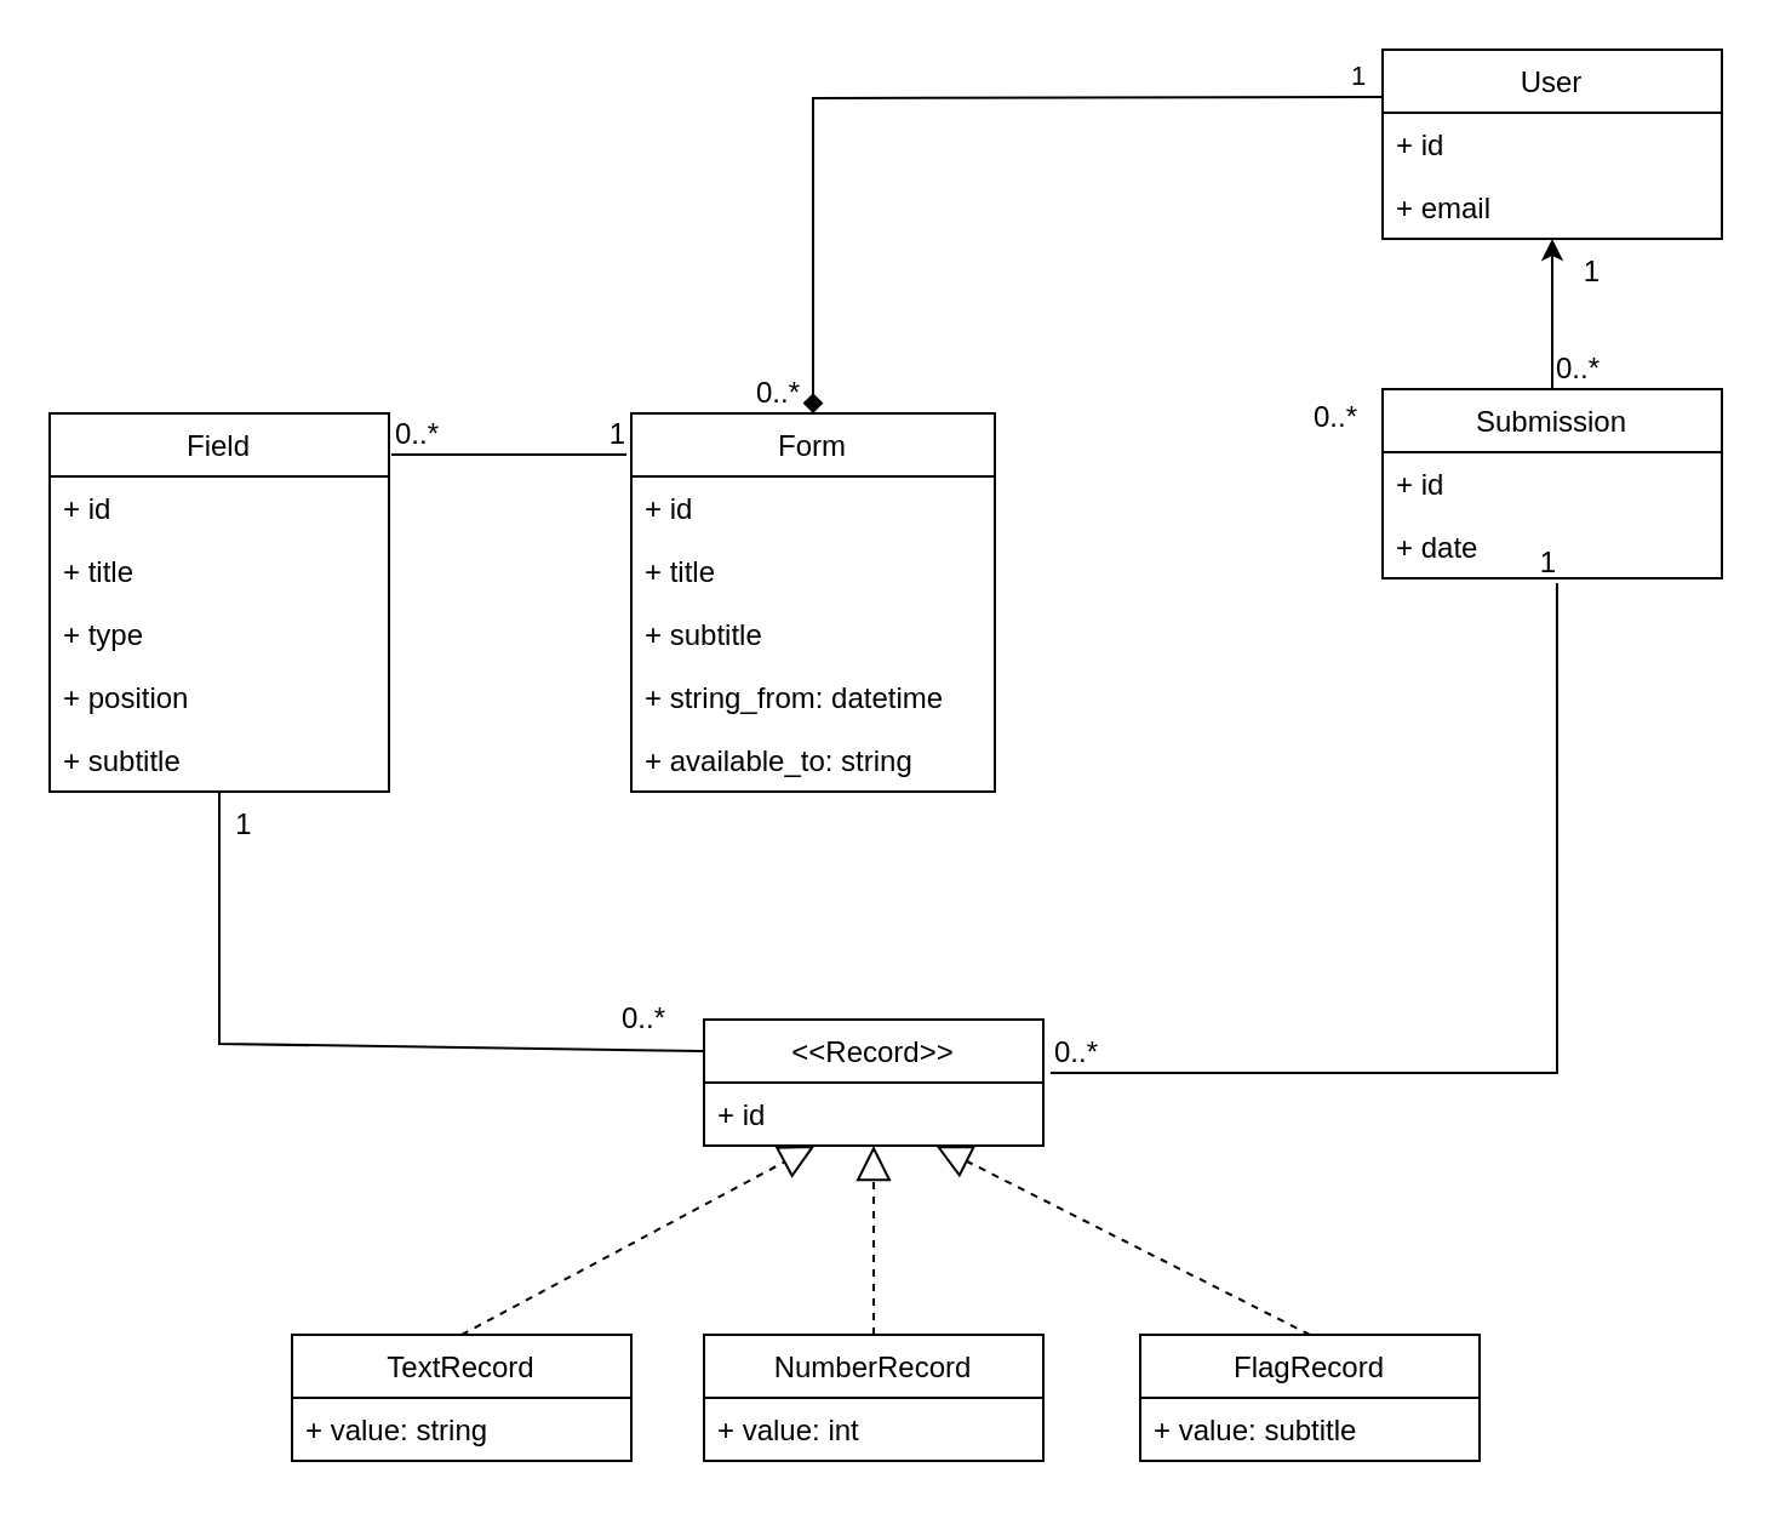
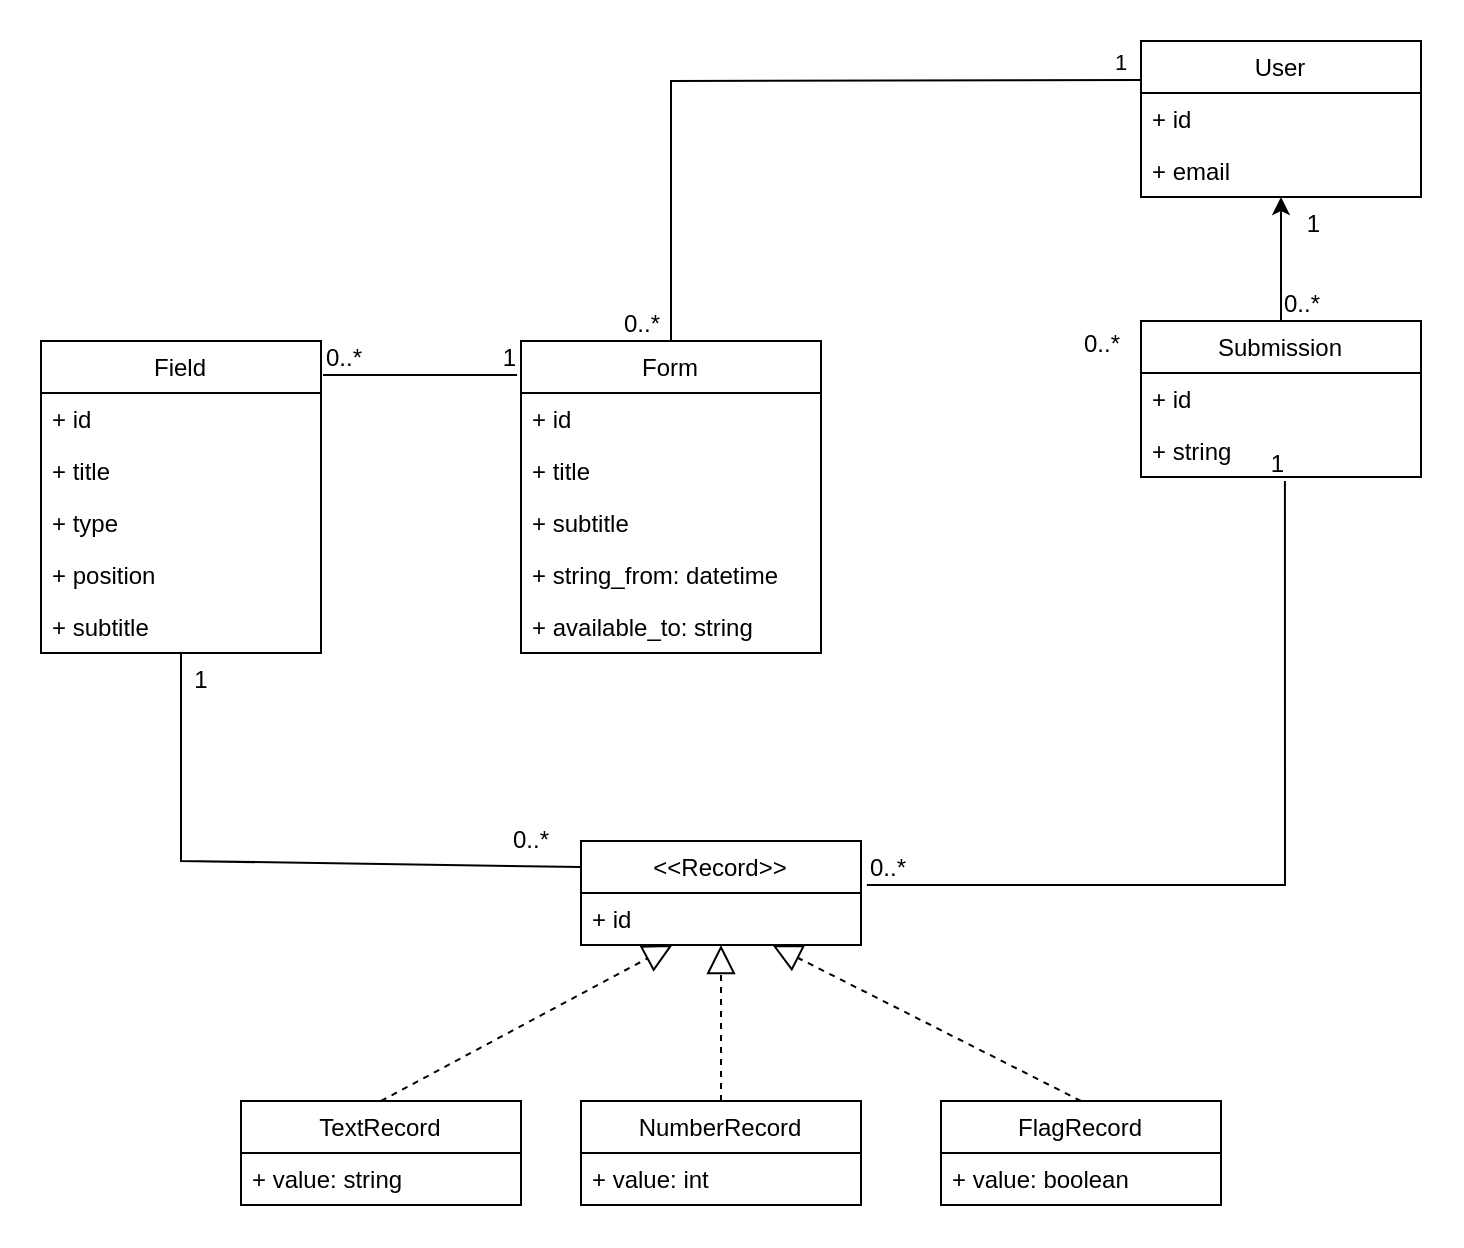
  <mxCell id="0" />
  <mxCell id="1" parent="0" />
  <mxCell id="2" value="Form" style="swimlane;fontStyle=0;childLayout=stackLayout;horizontal=1;startSize=26;fillColor=none;horizontalStack=0;resizeParent=1;resizeParentMax=0;resizeLast=0;collapsible=1;marginBottom=0;" vertex="1" parent="1"><mxGeometry x="260" y="170" width="150" height="156" as="geometry" /></mxCell>
  <mxCell id="3" value="+ id" style="text;strokeColor=none;fillColor=none;align=left;verticalAlign=top;spacingLeft=4;spacingRight=4;overflow=hidden;rotatable=0;points=[[0,0.5],[1,0.5]];portConstraint=eastwest;" vertex="1" parent="2"><mxGeometry y="26" width="150" height="26" as="geometry" /></mxCell>
  <mxCell id="4" value="+ title" style="text;strokeColor=none;fillColor=none;align=left;verticalAlign=top;spacingLeft=4;spacingRight=4;overflow=hidden;rotatable=0;points=[[0,0.5],[1,0.5]];portConstraint=eastwest;" vertex="1" parent="2"><mxGeometry y="52" width="150" height="26" as="geometry" /></mxCell>
  <mxCell id="5" value="+ subtitle" style="text;strokeColor=none;fillColor=none;align=left;verticalAlign=top;spacingLeft=4;spacingRight=4;overflow=hidden;rotatable=0;points=[[0,0.5],[1,0.5]];portConstraint=eastwest;" vertex="1" parent="2"><mxGeometry y="78" width="150" height="26" as="geometry" /></mxCell>
  <mxCell id="6" value="+ string_from: datetime" style="text;strokeColor=none;fillColor=none;align=left;verticalAlign=top;spacingLeft=4;spacingRight=4;overflow=hidden;rotatable=0;points=[[0,0.5],[1,0.5]];portConstraint=eastwest;" vertex="1" parent="2"><mxGeometry y="104" width="150" height="26" as="geometry" /></mxCell>
  <mxCell id="7" value="+ available_to: string" style="text;strokeColor=none;fillColor=none;align=left;verticalAlign=top;spacingLeft=4;spacingRight=4;overflow=hidden;rotatable=0;points=[[0,0.5],[1,0.5]];portConstraint=eastwest;" vertex="1" parent="2"><mxGeometry y="130" width="150" height="26" as="geometry" /></mxCell>
  <mxCell id="8" value="User" style="swimlane;fontStyle=0;childLayout=stackLayout;horizontal=1;startSize=26;fillColor=none;horizontalStack=0;resizeParent=1;resizeParentMax=0;resizeLast=0;collapsible=1;marginBottom=0;" vertex="1" parent="1"><mxGeometry x="570" y="20" width="140" height="78" as="geometry" /></mxCell>
  <mxCell id="9" value="+ id" style="text;strokeColor=none;fillColor=none;align=left;verticalAlign=top;spacingLeft=4;spacingRight=4;overflow=hidden;rotatable=0;points=[[0,0.5],[1,0.5]];portConstraint=eastwest;" vertex="1" parent="8"><mxGeometry y="26" width="140" height="26" as="geometry" /></mxCell>
  <mxCell id="10" value="+ email" style="text;strokeColor=none;fillColor=none;align=left;verticalAlign=top;spacingLeft=4;spacingRight=4;overflow=hidden;rotatable=0;points=[[0,0.5],[1,0.5]];portConstraint=eastwest;" vertex="1" parent="8"><mxGeometry y="52" width="140" height="26" as="geometry" /></mxCell>
  <mxCell id="11" value="&lt;&lt;Record&gt;&gt;" style="swimlane;fontStyle=0;childLayout=stackLayout;horizontal=1;startSize=26;fillColor=none;horizontalStack=0;resizeParent=1;resizeParentMax=0;resizeLast=0;collapsible=1;marginBottom=0;" vertex="1" parent="1"><mxGeometry x="290" y="420" width="140" height="52" as="geometry" /></mxCell>
  <mxCell id="12" value="+ id" style="text;strokeColor=none;fillColor=none;align=left;verticalAlign=top;spacingLeft=4;spacingRight=4;overflow=hidden;rotatable=0;points=[[0,0.5],[1,0.5]];portConstraint=eastwest;" vertex="1" parent="11"><mxGeometry y="26" width="140" height="26" as="geometry" /></mxCell>
  <mxCell id="13" value="Field" style="swimlane;fontStyle=0;childLayout=stackLayout;horizontal=1;startSize=26;fillColor=none;horizontalStack=0;resizeParent=1;resizeParentMax=0;resizeLast=0;collapsible=1;marginBottom=0;" vertex="1" parent="1"><mxGeometry x="20" y="170" width="140" height="156" as="geometry" /></mxCell>
  <mxCell id="14" value="+ id" style="text;strokeColor=none;fillColor=none;align=left;verticalAlign=top;spacingLeft=4;spacingRight=4;overflow=hidden;rotatable=0;points=[[0,0.5],[1,0.5]];portConstraint=eastwest;" vertex="1" parent="13"><mxGeometry y="26" width="140" height="26" as="geometry" /></mxCell>
  <mxCell id="15" value="+ title" style="text;strokeColor=none;fillColor=none;align=left;verticalAlign=top;spacingLeft=4;spacingRight=4;overflow=hidden;rotatable=0;points=[[0,0.5],[1,0.5]];portConstraint=eastwest;" vertex="1" parent="13"><mxGeometry y="52" width="140" height="26" as="geometry" /></mxCell>
  <mxCell id="16" value="+ type" style="text;strokeColor=none;fillColor=none;align=left;verticalAlign=top;spacingLeft=4;spacingRight=4;overflow=hidden;rotatable=0;points=[[0,0.5],[1,0.5]];portConstraint=eastwest;" vertex="1" parent="13"><mxGeometry y="78" width="140" height="26" as="geometry" /></mxCell>
  <mxCell id="17" value="+ position" style="text;strokeColor=none;fillColor=none;align=left;verticalAlign=top;spacingLeft=4;spacingRight=4;overflow=hidden;rotatable=0;points=[[0,0.5],[1,0.5]];portConstraint=eastwest;" vertex="1" parent="13"><mxGeometry y="104" width="140" height="26" as="geometry" /></mxCell>
  <mxCell id="18" value="+ subtitle" style="text;strokeColor=none;fillColor=none;align=left;verticalAlign=top;spacingLeft=4;spacingRight=4;overflow=hidden;rotatable=0;points=[[0,0.5],[1,0.5]];portConstraint=eastwest;" vertex="1" parent="13"><mxGeometry y="130" width="140" height="26" as="geometry" /></mxCell>
  <mxCell id="19" value="TextRecord" style="swimlane;fontStyle=0;childLayout=stackLayout;horizontal=1;startSize=26;fillColor=none;horizontalStack=0;resizeParent=1;resizeParentMax=0;resizeLast=0;collapsible=1;marginBottom=0;" vertex="1" parent="1"><mxGeometry x="120" y="550" width="140" height="52" as="geometry" /></mxCell>
  <mxCell id="20" value="+ value: string" style="text;strokeColor=none;fillColor=none;align=left;verticalAlign=top;spacingLeft=4;spacingRight=4;overflow=hidden;rotatable=0;points=[[0,0.5],[1,0.5]];portConstraint=eastwest;" vertex="1" parent="19"><mxGeometry y="26" width="140" height="26" as="geometry" /></mxCell>
  <mxCell id="21" value="NumberRecord" style="swimlane;fontStyle=0;childLayout=stackLayout;horizontal=1;startSize=26;fillColor=none;horizontalStack=0;resizeParent=1;resizeParentMax=0;resizeLast=0;collapsible=1;marginBottom=0;" vertex="1" parent="1"><mxGeometry x="290" y="550" width="140" height="52" as="geometry" /></mxCell>
  <mxCell id="22" value="+ value: int" style="text;strokeColor=none;fillColor=none;align=left;verticalAlign=top;spacingLeft=4;spacingRight=4;overflow=hidden;rotatable=0;points=[[0,0.5],[1,0.5]];portConstraint=eastwest;" vertex="1" parent="21"><mxGeometry y="26" width="140" height="26" as="geometry" /></mxCell>
  <mxCell id="23" value="FlagRecord" style="swimlane;fontStyle=0;childLayout=stackLayout;horizontal=1;startSize=26;fillColor=none;horizontalStack=0;resizeParent=1;resizeParentMax=0;resizeLast=0;collapsible=1;marginBottom=0;" vertex="1" parent="1"><mxGeometry x="470" y="550" width="140" height="52" as="geometry" /></mxCell>
- <mxCell id="24" value="+ value: subtitle" style="text;strokeColor=none;fillColor=none;align=left;verticalAlign=top;spacingLeft=4;spacingRight=4;overflow=hidden;rotatable=0;points=[[0,0.5],[1,0.5]];portConstraint=eastwest;" vertex="1" parent="23"><mxGeometry y="26" width="140" height="26" as="geometry" /></mxCell>
+ <mxCell id="24" value="+ value: boolean" style="text;strokeColor=none;fillColor=none;align=left;verticalAlign=top;spacingLeft=4;spacingRight=4;overflow=hidden;rotatable=0;points=[[0,0.5],[1,0.5]];portConstraint=eastwest;" vertex="1" parent="23"><mxGeometry y="26" width="140" height="26" as="geometry" /></mxCell>
  <mxCell id="25" value="" style="endArrow=block;dashed=1;endFill=0;endSize=12;html=1;exitX=0.5;exitY=0;exitDx=0;exitDy=0;" edge="1" parent="1" source="19" target="12"><mxGeometry width="160" relative="1" as="geometry"><mxPoint x="330" y="430" as="sourcePoint" /><mxPoint x="334" y="478" as="targetPoint" /></mxGeometry></mxCell>
  <mxCell id="26" value="" style="endArrow=block;dashed=1;endFill=0;endSize=12;html=1;exitX=0.5;exitY=0;exitDx=0;exitDy=0;entryX=0.5;entryY=1;entryDx=0;entryDy=0;" edge="1" parent="1" source="21" target="11"><mxGeometry width="160" relative="1" as="geometry"><mxPoint x="330" y="430" as="sourcePoint" /><mxPoint x="362.94" y="477.012" as="targetPoint" /></mxGeometry></mxCell>
  <mxCell id="27" value="" style="endArrow=block;dashed=1;endFill=0;endSize=12;html=1;exitX=0.5;exitY=0;exitDx=0;exitDy=0;" edge="1" parent="1" source="23" target="12"><mxGeometry width="160" relative="1" as="geometry"><mxPoint x="330" y="430" as="sourcePoint" /><mxPoint x="387.529" y="478" as="targetPoint" /></mxGeometry></mxCell>
  <mxCell id="28" value="Submission" style="swimlane;fontStyle=0;childLayout=stackLayout;horizontal=1;startSize=26;fillColor=none;horizontalStack=0;resizeParent=1;resizeParentMax=0;resizeLast=0;collapsible=1;marginBottom=0;" vertex="1" parent="1"><mxGeometry x="570" y="160" width="140" height="78" as="geometry" /></mxCell>
  <mxCell id="29" value="+ id" style="text;strokeColor=none;fillColor=none;align=left;verticalAlign=top;spacingLeft=4;spacingRight=4;overflow=hidden;rotatable=0;points=[[0,0.5],[1,0.5]];portConstraint=eastwest;" vertex="1" parent="28"><mxGeometry y="26" width="140" height="26" as="geometry" /></mxCell>
- <mxCell id="30" value="+ date" style="text;strokeColor=none;fillColor=none;align=left;verticalAlign=top;spacingLeft=4;spacingRight=4;overflow=hidden;rotatable=0;points=[[0,0.5],[1,0.5]];portConstraint=eastwest;" vertex="1" parent="28"><mxGeometry y="52" width="140" height="26" as="geometry" /></mxCell>
+ <mxCell id="30" value="+ string" style="text;strokeColor=none;fillColor=none;align=left;verticalAlign=top;spacingLeft=4;spacingRight=4;overflow=hidden;rotatable=0;points=[[0,0.5],[1,0.5]];portConstraint=eastwest;" vertex="1" parent="28"><mxGeometry y="52" width="140" height="26" as="geometry" /></mxCell>
  <mxCell id="31" value="" style="endArrow=none;html=1;rounded=0;entryX=0.514;entryY=1.077;entryDx=0;entryDy=0;entryPerimeter=0;exitX=1.021;exitY=-0.154;exitDx=0;exitDy=0;exitPerimeter=0;" edge="1" parent="1" source="12" target="30"><mxGeometry relative="1" as="geometry"><mxPoint x="430" y="445.5" as="sourcePoint" /><mxPoint x="590" y="445.5" as="targetPoint" /><Array as="points"><mxPoint x="642" y="442" /></Array></mxGeometry></mxCell>
  <mxCell id="32" value="0..*" style="resizable=0;html=1;align=left;verticalAlign=bottom;" connectable="0" vertex="1" parent="31"><mxGeometry x="-1" relative="1" as="geometry" /></mxCell>
  <mxCell id="33" value="1" style="resizable=0;html=1;align=right;verticalAlign=bottom;" connectable="0" vertex="1" parent="31"><mxGeometry x="1" relative="1" as="geometry" /></mxCell>
  <mxCell id="34" value="" style="endArrow=classic;html=1;rounded=0;exitX=0.5;exitY=0;exitDx=0;exitDy=0;" edge="1" parent="1" source="28" target="10"><mxGeometry relative="1" as="geometry"><mxPoint x="580" y="189.5" as="sourcePoint" /><mxPoint x="420" y="189.984" as="targetPoint" /></mxGeometry></mxCell>
  <mxCell id="35" value="0..*" style="resizable=0;html=1;align=left;verticalAlign=bottom;" connectable="0" vertex="1" parent="34"><mxGeometry x="-1" relative="1" as="geometry" /></mxCell>
  <mxCell id="36" value="1" style="resizable=0;html=1;align=right;verticalAlign=bottom;" connectable="0" vertex="1" parent="34"><mxGeometry x="1" relative="1" as="geometry"><mxPoint x="20" y="22" as="offset" /></mxGeometry></mxCell>
  <mxCell id="37" value="0..*" style="resizable=0;html=1;align=left;verticalAlign=bottom;" connectable="0" vertex="1" parent="1"><mxGeometry x="540" y="180" as="geometry" /></mxCell>
  <mxCell id="38" value="" style="endArrow=none;html=1;rounded=0;exitX=0;exitY=0.25;exitDx=0;exitDy=0;entryX=0.5;entryY=1;entryDx=0;entryDy=0;" edge="1" parent="1" source="11" target="13"><mxGeometry relative="1" as="geometry"><mxPoint x="270" y="370" as="sourcePoint" /><mxPoint x="430" y="370" as="targetPoint" /><Array as="points"><mxPoint x="90" y="430" /></Array></mxGeometry></mxCell>
  <mxCell id="39" value="1" style="text;html=1;align=center;verticalAlign=middle;resizable=0;points=[];autosize=1;" vertex="1" parent="1"><mxGeometry x="90" y="330" width="20" height="20" as="geometry" /></mxCell>
  <mxCell id="40" value="0..*" style="text;html=1;align=center;verticalAlign=middle;resizable=0;points=[];autosize=1;" vertex="1" parent="1"><mxGeometry x="250" y="410" width="30" height="20" as="geometry" /></mxCell>
  <mxCell id="41" value="" style="endArrow=none;html=1;rounded=0;entryX=-0.013;entryY=0.109;entryDx=0;entryDy=0;entryPerimeter=0;" edge="1" parent="1" target="2"><mxGeometry relative="1" as="geometry"><mxPoint x="161" y="187" as="sourcePoint" /><mxPoint x="430" y="370" as="targetPoint" /></mxGeometry></mxCell>
  <mxCell id="42" value="0..*" style="resizable=0;html=1;align=left;verticalAlign=bottom;" connectable="0" vertex="1" parent="41"><mxGeometry x="-1" relative="1" as="geometry" /></mxCell>
  <mxCell id="43" value="1" style="resizable=0;html=1;align=right;verticalAlign=bottom;" connectable="0" vertex="1" parent="41"><mxGeometry x="1" relative="1" as="geometry" /></mxCell>
- <mxCell id="44" value="" style="endArrow=diamond;html=1;rounded=0;exitX=0;exitY=0.25;exitDx=0;exitDy=0;entryX=0.5;entryY=0;entryDx=0;entryDy=0;" edge="1" parent="1" source="8" target="2"><mxGeometry relative="1" as="geometry"><mxPoint x="270" y="370" as="sourcePoint" /><mxPoint x="430" y="370" as="targetPoint" /><Array as="points"><mxPoint x="335" y="40" /></Array></mxGeometry></mxCell>
+ <mxCell id="44" value="" style="endArrow=none;html=1;rounded=0;exitX=0;exitY=0.25;exitDx=0;exitDy=0;entryX=0.5;entryY=0;entryDx=0;entryDy=0;" edge="1" parent="1" source="8" target="2"><mxGeometry relative="1" as="geometry"><mxPoint x="270" y="370" as="sourcePoint" /><mxPoint x="430" y="370" as="targetPoint" /><Array as="points"><mxPoint x="335" y="40" /></Array></mxGeometry></mxCell>
  <mxCell id="45" value="0..*" style="resizable=0;html=1;align=right;verticalAlign=bottom;" connectable="0" vertex="1" parent="44"><mxGeometry x="1" relative="1" as="geometry"><mxPoint x="-5" as="offset" /></mxGeometry></mxCell>
  <mxCell id="46" value="1" style="edgeLabel;html=1;align=center;verticalAlign=middle;resizable=0;points=[];" vertex="1" connectable="0" parent="44"><mxGeometry x="-0.792" y="-2" relative="1" as="geometry"><mxPoint x="28" y="-7.58" as="offset" /></mxGeometry></mxCell>
